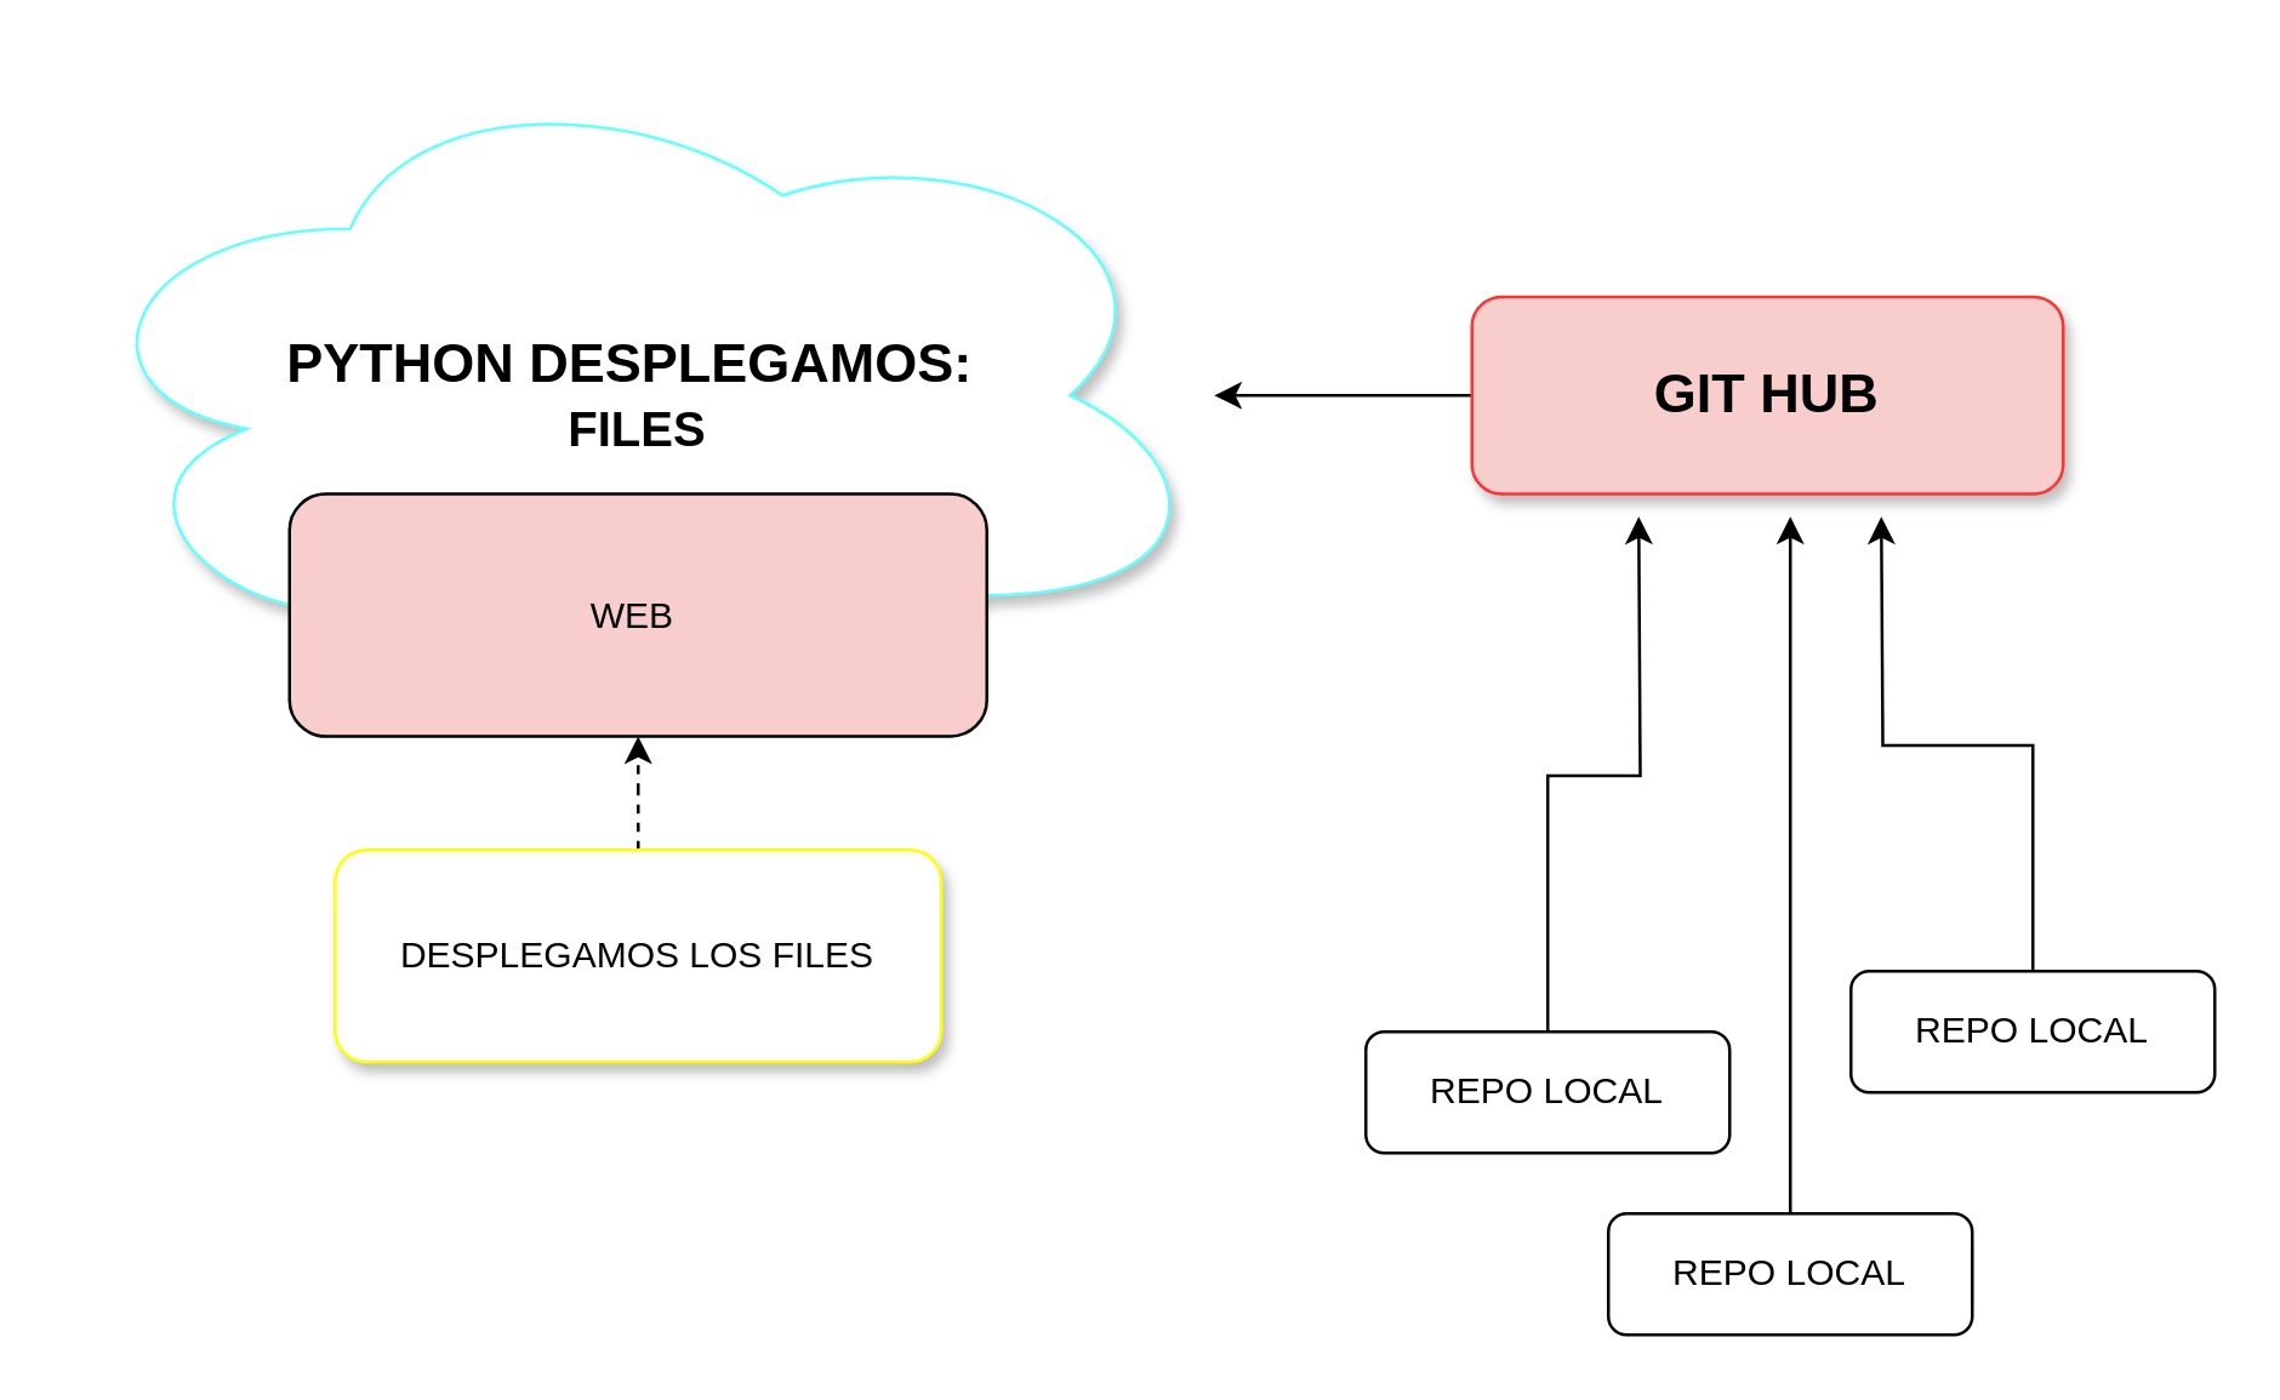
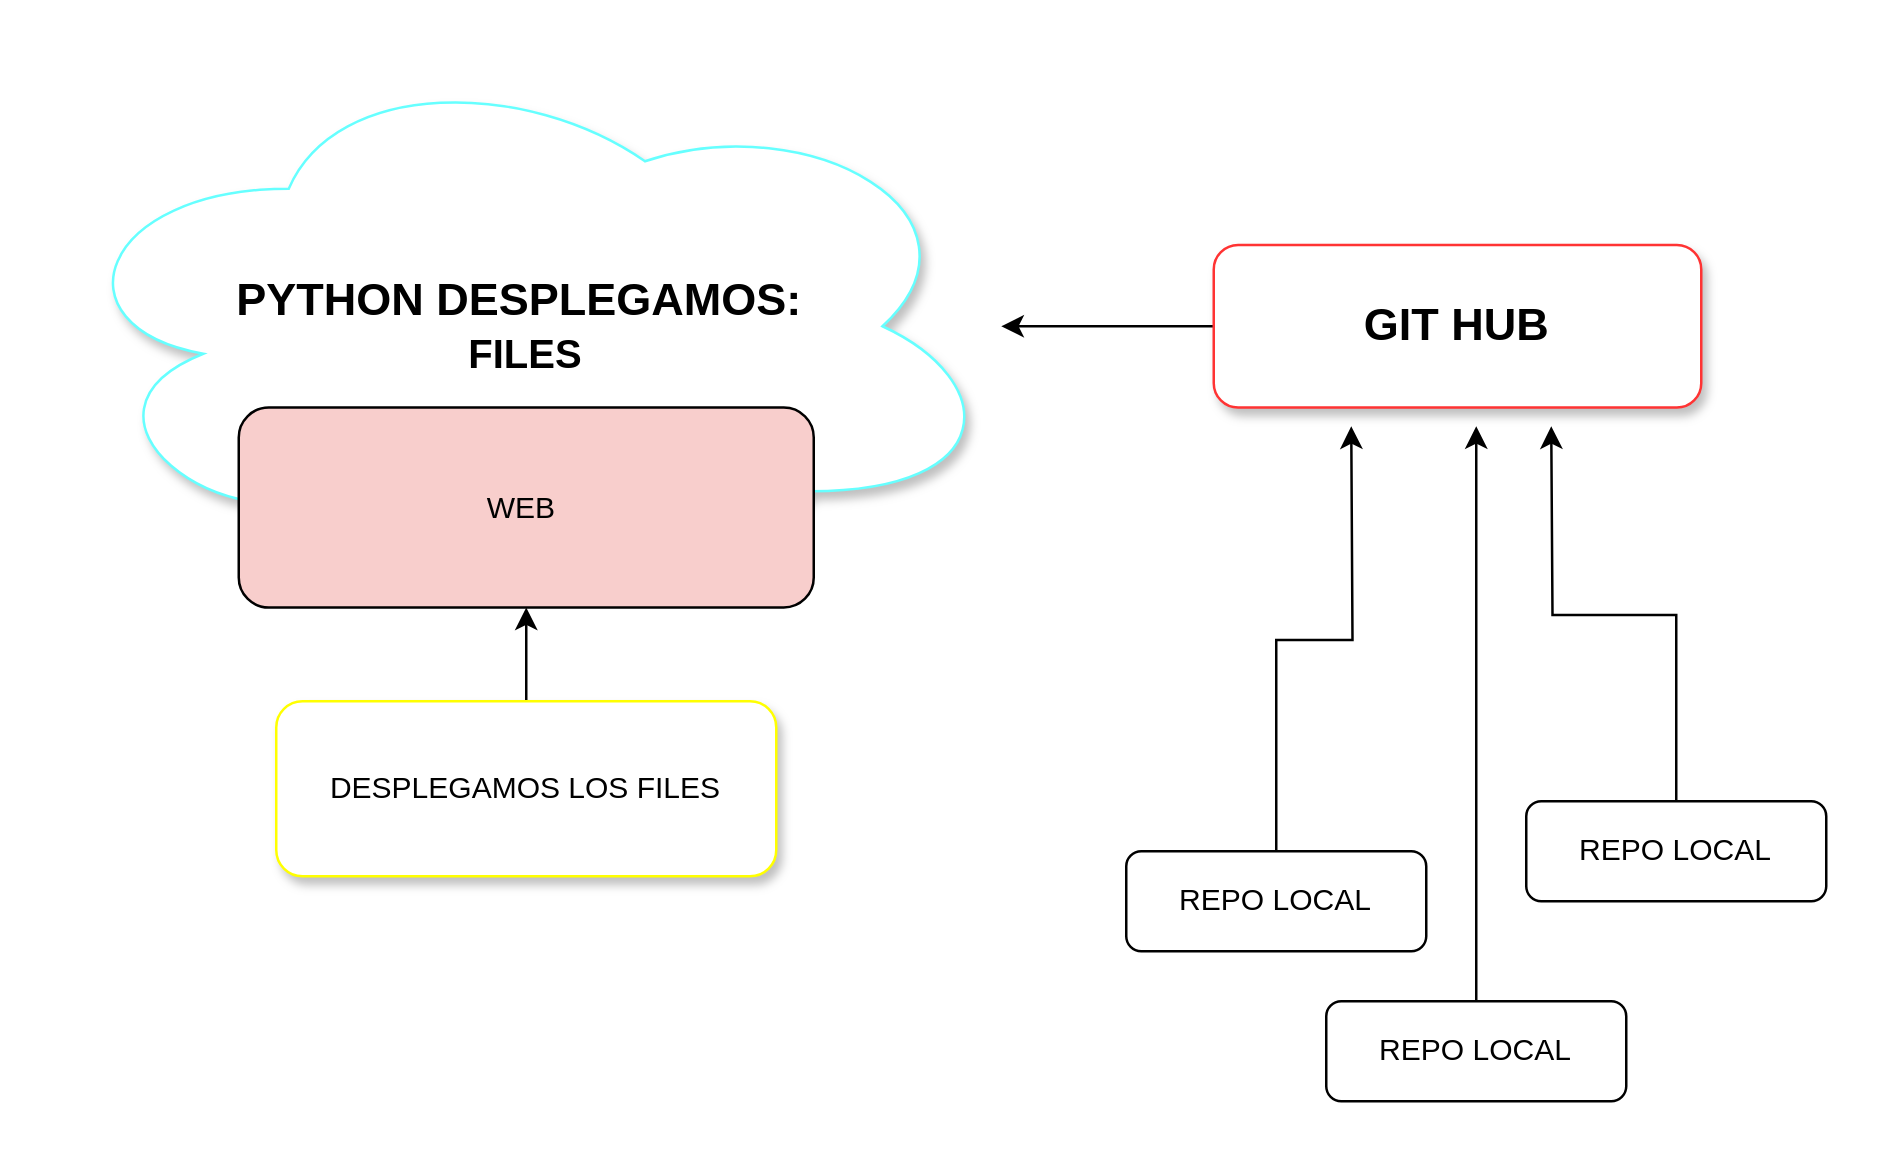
  <mxCell id="0" />
  <mxCell id="1" parent="0" />
  <mxCell id="2" value="&lt;font style=&quot;font-size: 18px;&quot;&gt;&lt;b style=&quot;&quot;&gt;PYTHON DESPLEGAMOS:&amp;nbsp;&lt;/b&gt;&lt;/font&gt;&lt;div&gt;&lt;font size=&quot;3&quot;&gt;&lt;b&gt;FILES&lt;/b&gt;&lt;/font&gt;&lt;/div&gt;" style="ellipse;shape=cloud;whiteSpace=wrap;html=1;strokeColor=#66FFFF;shadow=1;" vertex="1" parent="1"><mxGeometry x="20" y="20" width="380" height="220" as="geometry" /></mxCell>
  <mxCell id="3" style="edgeStyle=orthogonalEdgeStyle;rounded=0;orthogonalLoop=1;jettySize=auto;html=1;" edge="1" parent="1" source="4"><mxGeometry relative="1" as="geometry"><mxPoint x="620" y="170" as="targetPoint" /></mxGeometry></mxCell>
  <mxCell id="4" value="REPO LOCAL" style="rounded=1;whiteSpace=wrap;html=1;fontSize=12;glass=0;strokeWidth=1;shadow=0;" parent="1" vertex="1"><mxGeometry x="610" y="320" width="120" height="40" as="geometry" /></mxCell>
  <mxCell id="5" style="edgeStyle=orthogonalEdgeStyle;rounded=0;orthogonalLoop=1;jettySize=auto;html=1;" edge="1" parent="1" source="6"><mxGeometry relative="1" as="geometry"><mxPoint x="590" y="170" as="targetPoint" /></mxGeometry></mxCell>
  <mxCell id="6" value="REPO LOCAL" style="rounded=1;whiteSpace=wrap;html=1;fontSize=12;glass=0;strokeWidth=1;shadow=0;" parent="1" vertex="1"><mxGeometry x="530" y="400" width="120" height="40" as="geometry" /></mxCell>
  <mxCell id="7" value="" style="edgeStyle=orthogonalEdgeStyle;rounded=0;orthogonalLoop=1;jettySize=auto;html=1;" edge="1" parent="1" source="8" target="2"><mxGeometry relative="1" as="geometry" /></mxCell>
- <mxCell id="8" value="&lt;b&gt;&lt;font style=&quot;font-size: 18px;&quot;&gt;GIT HUB&lt;/font&gt;&lt;/b&gt;" style="rounded=1;whiteSpace=wrap;html=1;strokeColor=#FF3333;shadow=1;fillColor=#f8cecc;" vertex="1" parent="1"><mxGeometry x="485" y="97.5" width="195" height="65" as="geometry" /></mxCell>
- <mxCell id="9" value="" style="edgeStyle=orthogonalEdgeStyle;rounded=0;orthogonalLoop=1;jettySize=auto;html=1;dashed=1;" edge="1" parent="1" source="10" target="13"><mxGeometry relative="1" as="geometry" /></mxCell>
+ <mxCell id="8" value="&lt;b&gt;&lt;font style=&quot;font-size: 18px;&quot;&gt;GIT HUB&lt;/font&gt;&lt;/b&gt;" style="rounded=1;whiteSpace=wrap;html=1;strokeColor=#FF3333;shadow=1;" vertex="1" parent="1"><mxGeometry x="485" y="97.5" width="195" height="65" as="geometry" /></mxCell>
+ <mxCell id="9" value="" style="edgeStyle=orthogonalEdgeStyle;rounded=0;orthogonalLoop=1;jettySize=auto;html=1;" edge="1" parent="1" source="10" target="13"><mxGeometry relative="1" as="geometry" /></mxCell>
  <mxCell id="10" value="DESPLEGAMOS LOS FILES" style="rounded=1;whiteSpace=wrap;html=1;strokeColor=#FFFF00;shadow=1;" vertex="1" parent="1"><mxGeometry x="110" y="280" width="200" height="70" as="geometry" /></mxCell>
  <mxCell id="11" style="edgeStyle=orthogonalEdgeStyle;rounded=0;orthogonalLoop=1;jettySize=auto;html=1;" edge="1" parent="1" source="12"><mxGeometry relative="1" as="geometry"><mxPoint x="540" y="170" as="targetPoint" /></mxGeometry></mxCell>
  <mxCell id="12" value="REPO LOCAL" style="rounded=1;whiteSpace=wrap;html=1;fontSize=12;glass=0;strokeWidth=1;shadow=0;" vertex="1" parent="1"><mxGeometry x="450" y="340" width="120" height="40" as="geometry" /></mxCell>
  <mxCell id="13" value="WEB&amp;nbsp;" style="rounded=1;whiteSpace=wrap;html=1;fillColor=#f8cecc;" vertex="1" parent="1"><mxGeometry x="95" y="162.5" width="230" height="80" as="geometry" /></mxCell>
